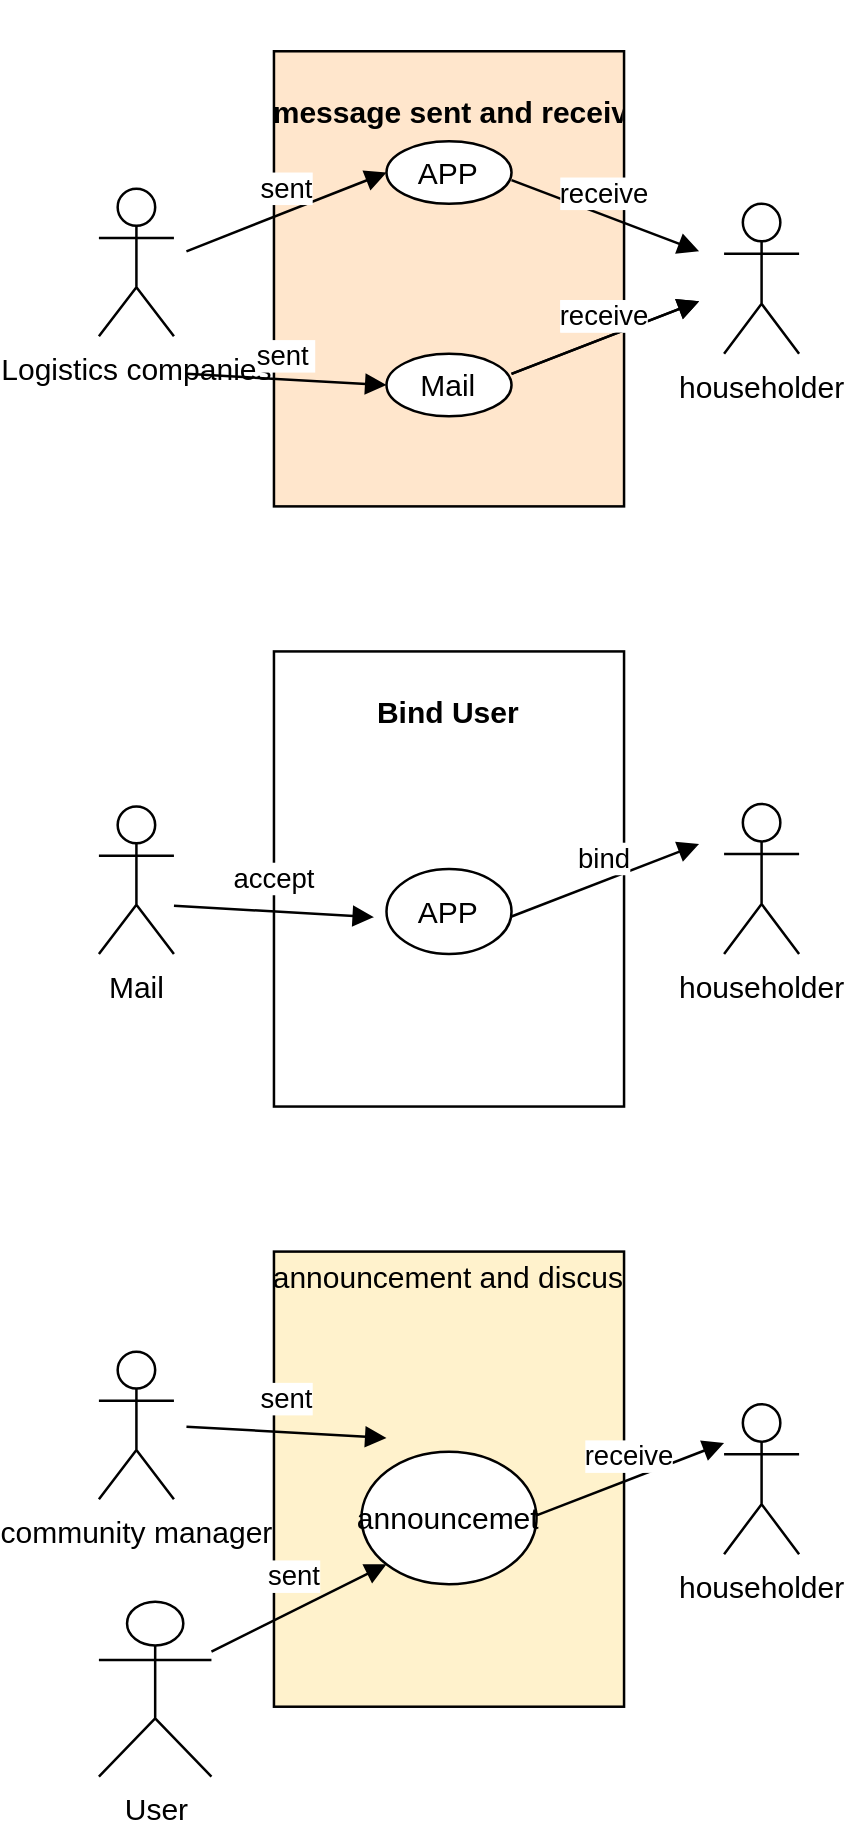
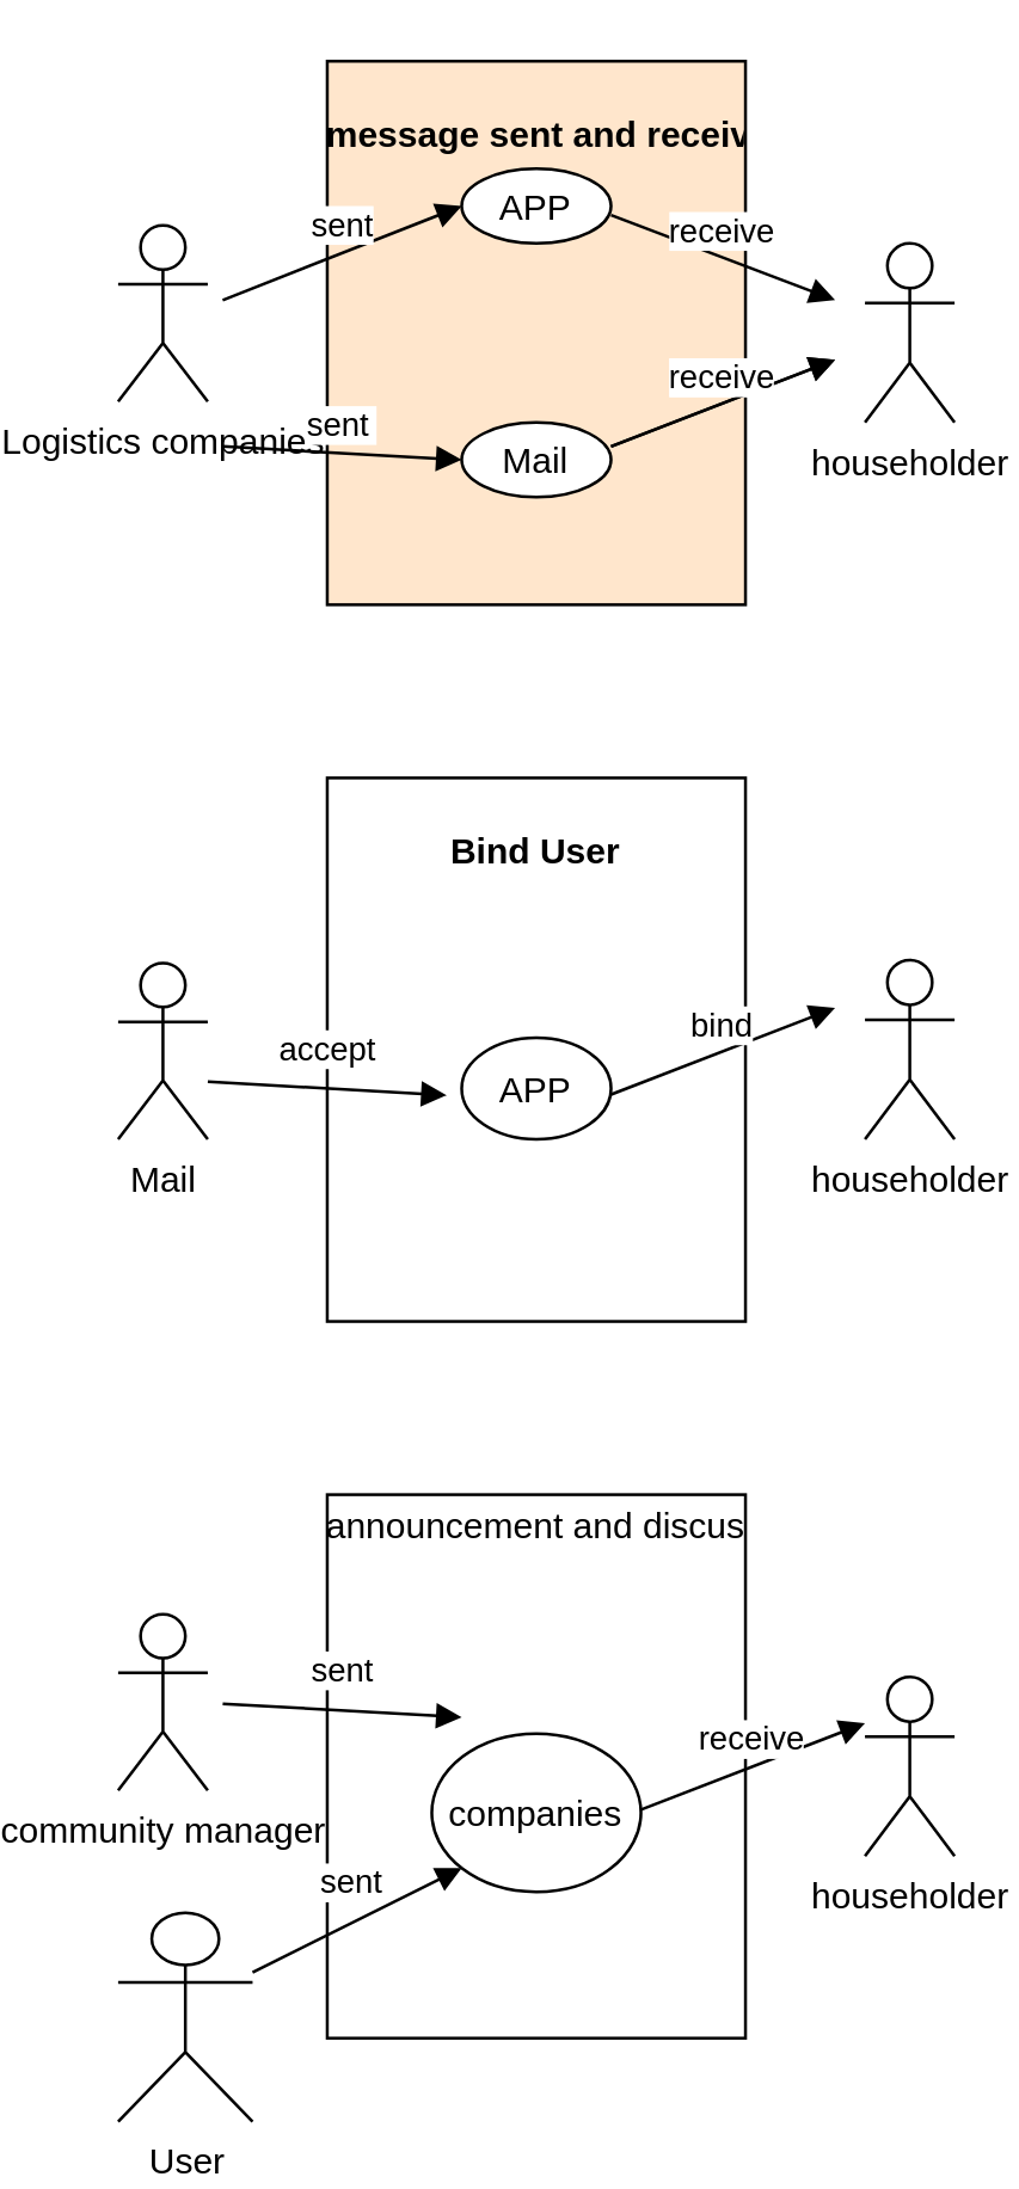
  <mxCell id="0" />
  <mxCell id="1" parent="0" />
  <mxCell id="2" value="&lt;p style=&quot;margin:0px;margin-top:4px;text-align:center;&quot;&gt;&lt;br&gt;&lt;b&gt;message sent and receive&lt;/b&gt;&lt;/p&gt;" style="verticalAlign=top;align=left;overflow=fill;fontSize=12;fontFamily=Helvetica;html=1;fillColor=#ffe6cc;" vertex="1" parent="1"><mxGeometry x="90" y="20" width="140" height="182" as="geometry" /></mxCell>
  <mxCell id="3" value="householder" style="shape=umlActor;verticalLabelPosition=bottom;verticalAlign=top;html=1;outlineConnect=0;" vertex="1" parent="1"><mxGeometry x="270" y="81" width="30" height="60" as="geometry" /></mxCell>
  <mxCell id="4" value="Mail" style="ellipse;" vertex="1" parent="1"><mxGeometry x="135" y="141" width="50" height="25" as="geometry" /></mxCell>
  <mxCell id="5" value="&lt;div style=&quot;text-align: left;&quot;&gt;Logistics companies&lt;/div&gt;" style="shape=umlActor;verticalLabelPosition=bottom;verticalAlign=top;html=1;outlineConnect=0;" vertex="1" parent="1"><mxGeometry x="20" y="75" width="30" height="59" as="geometry" /></mxCell>
  <mxCell id="6" value="APP" style="ellipse;" vertex="1" parent="1"><mxGeometry x="135" y="56" width="50" height="25" as="geometry" /></mxCell>
  <mxCell id="7" value="sent" style="html=1;verticalAlign=bottom;endArrow=block;entryX=0;entryY=0.5;entryDx=0;entryDy=0;" edge="1" parent="1" target="6"><mxGeometry width="80" relative="1" as="geometry"><mxPoint x="55" y="100" as="sourcePoint" /><mxPoint x="135" y="100" as="targetPoint" /></mxGeometry></mxCell>
  <mxCell id="8" value="receive" style="html=1;verticalAlign=bottom;endArrow=block;" edge="1" parent="1"><mxGeometry width="80" relative="1" as="geometry"><mxPoint x="185" y="71.5" as="sourcePoint" /><mxPoint x="260" y="100" as="targetPoint" /></mxGeometry></mxCell>
  <mxCell id="9" value="sent&amp;nbsp;" style="html=1;verticalAlign=bottom;endArrow=block;entryX=0;entryY=0.5;entryDx=0;entryDy=0;" edge="1" parent="1" target="4"><mxGeometry width="80" relative="1" as="geometry"><mxPoint x="55" y="149" as="sourcePoint" /><mxPoint x="135" y="117.5" as="targetPoint" /></mxGeometry></mxCell>
  <mxCell id="10" value="receive" style="html=1;verticalAlign=bottom;endArrow=block;" edge="1" parent="1"><mxGeometry width="80" relative="1" as="geometry"><mxPoint x="185" y="149" as="sourcePoint" /><mxPoint x="260" y="120" as="targetPoint" /></mxGeometry></mxCell>
  <mxCell id="11" value="&lt;p style=&quot;margin:0px;margin-top:4px;text-align:center;&quot;&gt;&lt;br&gt;&lt;b&gt;Bind User&lt;/b&gt;&lt;/p&gt;" style="verticalAlign=top;align=left;overflow=fill;fontSize=12;fontFamily=Helvetica;html=1;" vertex="1" parent="1"><mxGeometry x="90" y="260" width="140" height="182" as="geometry" /></mxCell>
  <mxCell id="12" value="householder" style="shape=umlActor;verticalLabelPosition=bottom;verticalAlign=top;html=1;outlineConnect=0;" vertex="1" parent="1"><mxGeometry x="270" y="321" width="30" height="60" as="geometry" /></mxCell>
  <mxCell id="13" value="householder" style="shape=umlActor;verticalLabelPosition=bottom;verticalAlign=top;html=1;outlineConnect=0;" vertex="1" parent="1"><mxGeometry x="270" y="561" width="30" height="60" as="geometry" /></mxCell>
- <mxCell id="14" value="&lt;p style=&quot;margin:0px;margin-top:4px;text-align:center;&quot;&gt;announcement and discussion&lt;/p&gt;" style="verticalAlign=top;align=left;overflow=fill;fontSize=12;fontFamily=Helvetica;html=1;fillColor=#fff2cc;" vertex="1" parent="1"><mxGeometry x="90" y="500" width="140" height="182" as="geometry" /></mxCell>
+ <mxCell id="14" value="&lt;p style=&quot;margin:0px;margin-top:4px;text-align:center;&quot;&gt;announcement and discussion&lt;/p&gt;" style="verticalAlign=top;align=left;overflow=fill;fontSize=12;fontFamily=Helvetica;html=1;" vertex="1" parent="1"><mxGeometry x="90" y="500" width="140" height="182" as="geometry" /></mxCell>
  <mxCell id="15" value="&lt;div style=&quot;text-align: left;&quot;&gt;Mail&lt;/div&gt;" style="shape=umlActor;verticalLabelPosition=bottom;verticalAlign=top;html=1;outlineConnect=0;" vertex="1" parent="1"><mxGeometry x="20" y="322" width="30" height="59" as="geometry" /></mxCell>
  <mxCell id="16" value="APP" style="ellipse;" vertex="1" parent="1"><mxGeometry x="135" y="347" width="50" height="34" as="geometry" /></mxCell>
  <mxCell id="17" value="accept" style="html=1;verticalAlign=bottom;endArrow=block;entryX=0;entryY=0.5;entryDx=0;entryDy=0;" edge="1" parent="1"><mxGeometry x="-0.006" y="4" width="80" relative="1" as="geometry"><mxPoint x="50" y="361.75" as="sourcePoint" /><mxPoint x="130" y="366.25" as="targetPoint" /><mxPoint as="offset" /></mxGeometry></mxCell>
  <mxCell id="18" value="bind" style="html=1;verticalAlign=bottom;endArrow=block;" edge="1" parent="1"><mxGeometry width="80" relative="1" as="geometry"><mxPoint x="185" y="366" as="sourcePoint" /><mxPoint x="260" y="337" as="targetPoint" /></mxGeometry></mxCell>
  <mxCell id="19" value="&lt;div style=&quot;text-align: left;&quot;&gt;community manager&lt;/div&gt;" style="shape=umlActor;verticalLabelPosition=bottom;verticalAlign=top;html=1;outlineConnect=0;" vertex="1" parent="1"><mxGeometry x="20" y="540" width="30" height="59" as="geometry" /></mxCell>
  <mxCell id="20" value="&lt;div style=&quot;text-align: left;&quot;&gt;User&lt;/div&gt;" style="shape=umlActor;verticalLabelPosition=bottom;verticalAlign=top;html=1;outlineConnect=0;" vertex="1" parent="1"><mxGeometry x="20" y="640" width="45" height="70" as="geometry" /></mxCell>
- <mxCell id="21" value="announcemet" style="ellipse;" vertex="1" parent="1"><mxGeometry x="125" y="580" width="70" height="53" as="geometry" /></mxCell>
+ <mxCell id="21" value="companies" style="ellipse;" vertex="1" parent="1"><mxGeometry x="125" y="580" width="70" height="53" as="geometry" /></mxCell>
  <mxCell id="22" value="sent" style="html=1;verticalAlign=bottom;endArrow=block;entryX=0;entryY=0.5;entryDx=0;entryDy=0;" edge="1" parent="1"><mxGeometry x="-0.006" y="4" width="80" relative="1" as="geometry"><mxPoint x="55" y="570" as="sourcePoint" /><mxPoint x="135" y="574.5" as="targetPoint" /><mxPoint as="offset" /></mxGeometry></mxCell>
  <mxCell id="23" value="receive" style="html=1;verticalAlign=bottom;endArrow=block;" edge="1" parent="1"><mxGeometry width="80" relative="1" as="geometry"><mxPoint x="185" y="149" as="sourcePoint" /><mxPoint x="260" y="120" as="targetPoint" /><Array as="points" /></mxGeometry></mxCell>
  <mxCell id="24" value="receive" style="html=1;verticalAlign=bottom;endArrow=block;" edge="1" parent="1"><mxGeometry width="80" relative="1" as="geometry"><mxPoint x="195" y="605.5" as="sourcePoint" /><mxPoint x="270" y="576.5" as="targetPoint" /><Array as="points" /></mxGeometry></mxCell>
  <mxCell id="25" value="sent" style="html=1;verticalAlign=bottom;endArrow=block;entryX=0;entryY=1;entryDx=0;entryDy=0;" edge="1" parent="1" target="21"><mxGeometry x="-0.006" y="4" width="80" relative="1" as="geometry"><mxPoint x="65" y="660" as="sourcePoint" /><mxPoint x="145" y="664.5" as="targetPoint" /><mxPoint as="offset" /></mxGeometry></mxCell>
